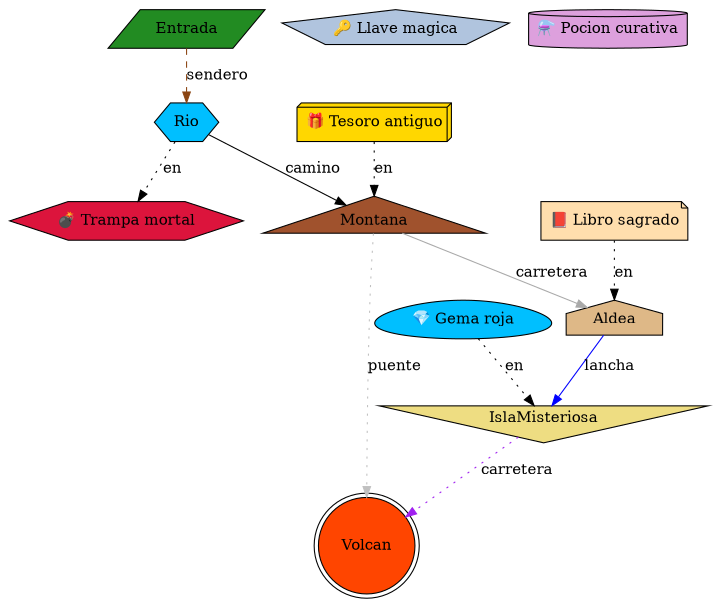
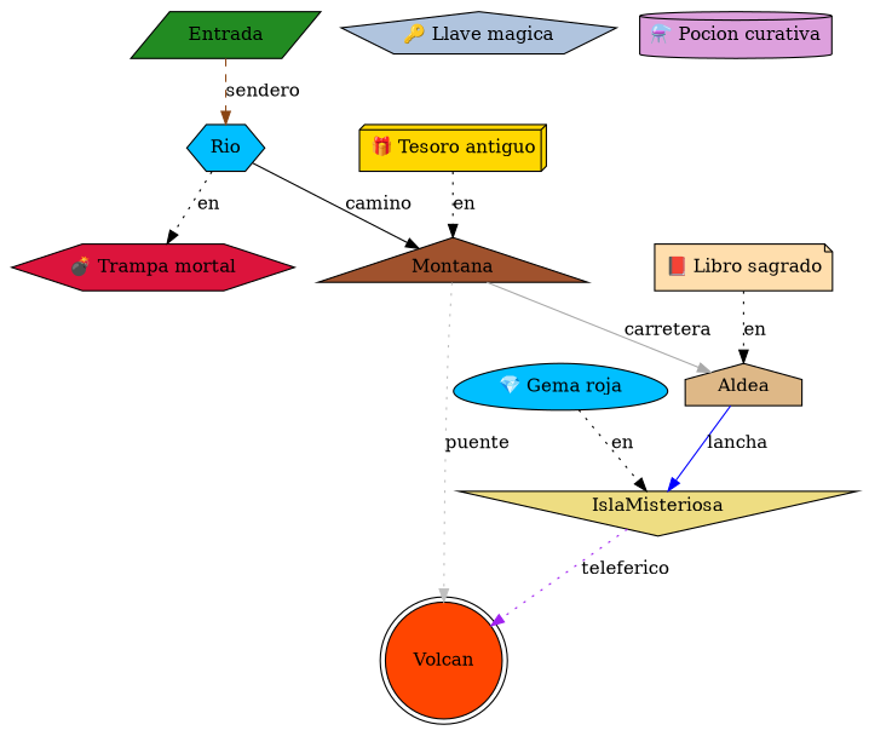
  digraph {
    splines=true
    node [fillcolor=deepskyblue shape=hexagon style=filled]
    edge [style=dotted]
    Entrada [fillcolor=forestgreen shape=parallelogram]
    Rio
    Montana [fillcolor=sienna shape=triangle]
    n4 [fillcolor=crimson label="💣 Trampa mortal"]
    Volcan [fillcolor=orangered shape=doublecircle]
    Aldea [fillcolor=burlywood shape=house]
    IslaMisteriosa [fillcolor=lightgoldenrod shape=invtriangle]
    n8 [fillcolor=gold label="🎁 Tesoro antiguo" shape=box3d]
    n9 [fillcolor=lightsteelblue label="🔑 Llave magica" shape=pentagon]
    n10 [fillcolor=navajowhite label="📕 Libro sagrado" shape=note]
    n11 [fillcolor=plum label="⚗️ Pocion curativa" shape=cylinder]
    n12 [label="💎 Gema roja" shape=egg]
    Entrada -> Rio [color=saddlebrown label=sendero style=dashed]
    Rio -> Montana [color=black label=camino style=solid]
    Rio -> n4 [label=en]
    Montana -> Volcan [color=gray label=puente]
    Montana -> Aldea [color=darkgray label=carretera style=solid]
    Aldea -> IslaMisteriosa [color=blue label=lancha style=solid]
-   IslaMisteriosa -> Volcan [color=purple label=carretera]
+   IslaMisteriosa -> Volcan [color=purple label=teleferico]
    n8 -> Montana [label=en]
    n10 -> Aldea [label=en]
    n12 -> IslaMisteriosa [label=en]
  }
